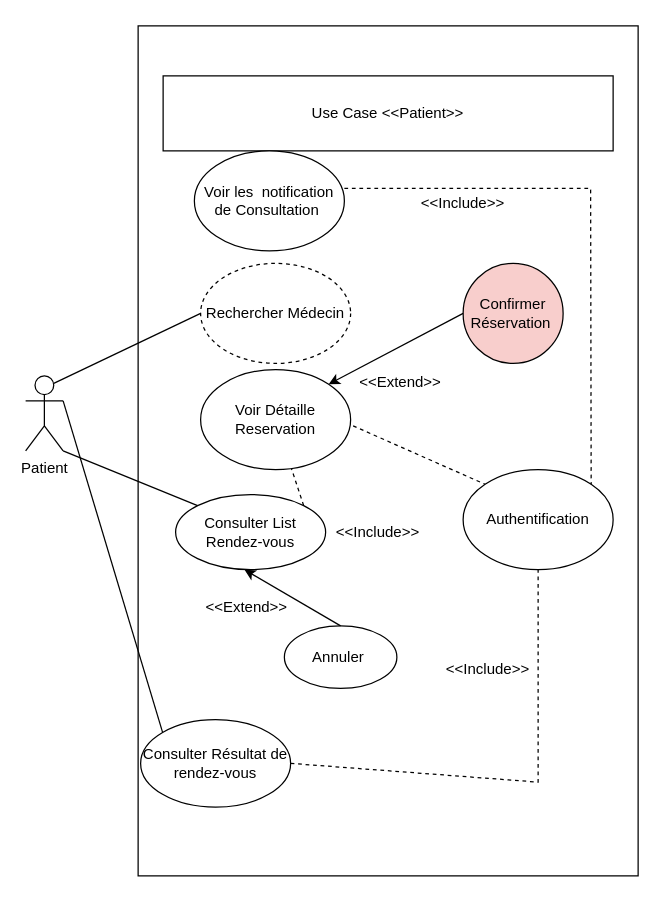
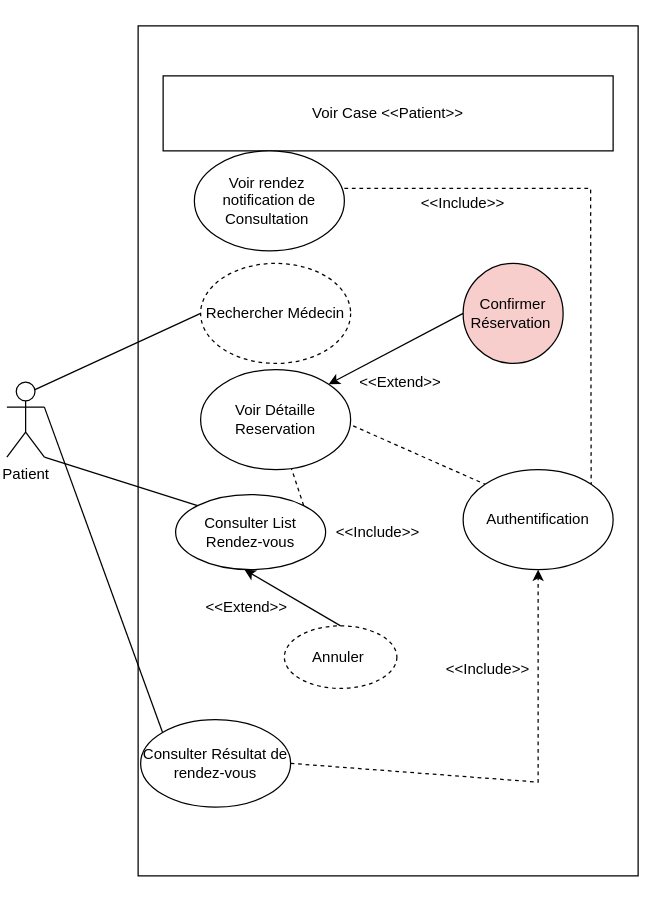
  <mxCell id="0" />
  <mxCell id="1" parent="0" />
  <mxCell id="2" value="" style="rounded=0;whiteSpace=wrap;html=1;" parent="1" vertex="1"><mxGeometry x="110" y="20" width="400" height="680" as="geometry" /></mxCell>
- <mxCell id="3" value="Use Case &amp;lt;&amp;lt;Patient&amp;gt;&amp;gt;" style="rounded=0;whiteSpace=wrap;html=1;" parent="1" vertex="1"><mxGeometry x="130" y="60" width="360" height="60" as="geometry" /></mxCell>
- <mxCell id="4" value="Patient" style="shape=umlActor;verticalLabelPosition=bottom;verticalAlign=top;html=1;outlineConnect=0;" parent="1" vertex="1"><mxGeometry x="20" y="300" width="30" height="60" as="geometry" /></mxCell>
+ <mxCell id="3" value="Voir Case &amp;lt;&amp;lt;Patient&amp;gt;&amp;gt;" style="rounded=0;whiteSpace=wrap;html=1;" parent="1" vertex="1"><mxGeometry x="130" y="60" width="360" height="60" as="geometry" /></mxCell>
+ <mxCell id="4" value="Patient" style="shape=umlActor;verticalLabelPosition=bottom;verticalAlign=top;html=1;outlineConnect=0;" parent="1" vertex="1"><mxGeometry x="5" y="305" width="30" height="60" as="geometry" /></mxCell>
  <mxCell id="5" value="Authentification" style="ellipse;whiteSpace=wrap;html=1;" parent="1" vertex="1"><mxGeometry x="370" y="375" width="120" height="80" as="geometry" /></mxCell>
  <mxCell id="6" value="Rechercher Médecin" style="ellipse;whiteSpace=wrap;html=1;dashed=1;" parent="1" vertex="1"><mxGeometry x="160" y="210" width="120" height="80" as="geometry" /></mxCell>
  <mxCell id="7" value="Voir Détaille Reservation" style="ellipse;whiteSpace=wrap;html=1;" parent="1" vertex="1"><mxGeometry x="160" y="295" width="120" height="80" as="geometry" /></mxCell>
  <mxCell id="8" value="Confirmer Réservation&amp;nbsp;" style="ellipse;whiteSpace=wrap;html=1;fillColor=#f8cecc;" parent="1" vertex="1"><mxGeometry x="370" y="210" width="80" height="80" as="geometry" /></mxCell>
  <mxCell id="9" value="" style="endArrow=classic;html=1;rounded=0;entryX=1;entryY=0;entryDx=0;entryDy=0;exitX=0;exitY=0.5;exitDx=0;exitDy=0;" parent="1" source="8" target="7" edge="1"><mxGeometry width="50" height="50" relative="1" as="geometry"><mxPoint x="335" y="260" as="sourcePoint" /><mxPoint x="285" y="310" as="targetPoint" /></mxGeometry></mxCell>
  <mxCell id="10" value="&amp;lt;&amp;lt;Extend&amp;gt;&amp;gt;" style="text;html=1;strokeColor=none;fillColor=none;align=center;verticalAlign=middle;whiteSpace=wrap;rounded=0;" parent="1" vertex="1"><mxGeometry x="290" y="290" width="60" height="30" as="geometry" /></mxCell>
  <mxCell id="11" value="" style="endArrow=none;html=1;rounded=0;entryX=0;entryY=0.5;entryDx=0;entryDy=0;exitX=0.75;exitY=0.1;exitDx=0;exitDy=0;exitPerimeter=0;" parent="1" source="4" target="6" edge="1"><mxGeometry width="50" height="50" relative="1" as="geometry"><mxPoint x="50" y="320" as="sourcePoint" /><mxPoint x="100" y="270" as="targetPoint" /></mxGeometry></mxCell>
  <mxCell id="12" value="Consulter List Rendez-vous" style="ellipse;whiteSpace=wrap;html=1;" parent="1" vertex="1"><mxGeometry x="140" y="395" width="120" height="60" as="geometry" /></mxCell>
  <mxCell id="13" value="" style="endArrow=none;html=1;rounded=0;entryX=0;entryY=0;entryDx=0;entryDy=0;exitX=1;exitY=1;exitDx=0;exitDy=0;exitPerimeter=0;" parent="1" source="4" target="12" edge="1"><mxGeometry width="50" height="50" relative="1" as="geometry"><mxPoint x="60" y="360" as="sourcePoint" /><mxPoint x="110" y="310" as="targetPoint" /></mxGeometry></mxCell>
  <mxCell id="14" value="" style="endArrow=none;dashed=1;html=1;rounded=0;exitX=1;exitY=0;exitDx=0;exitDy=0;" parent="1" source="12" target="7" edge="1"><mxGeometry width="50" height="50" relative="1" as="geometry"><mxPoint x="272" y="445" as="sourcePoint" /><mxPoint x="322" y="395" as="targetPoint" /></mxGeometry></mxCell>
  <mxCell id="15" value="&amp;lt;&amp;lt;Include&amp;gt;&amp;gt;" style="text;html=1;strokeColor=none;fillColor=none;align=center;verticalAlign=middle;whiteSpace=wrap;rounded=0;" parent="1" vertex="1"><mxGeometry x="272" y="410" width="60" height="30" as="geometry" /></mxCell>
  <mxCell id="16" value="Consulter Résultat de rendez-vous" style="ellipse;whiteSpace=wrap;html=1;" parent="1" vertex="1"><mxGeometry x="112" y="575" width="120" height="70" as="geometry" /></mxCell>
  <mxCell id="17" value="" style="endArrow=none;html=1;rounded=0;exitX=0;exitY=0;exitDx=0;exitDy=0;entryX=1;entryY=0.333;entryDx=0;entryDy=0;entryPerimeter=0;" parent="1" source="16" target="4" edge="1"><mxGeometry width="50" height="50" relative="1" as="geometry"><mxPoint x="0" y="440" as="sourcePoint" /><mxPoint x="50" y="390" as="targetPoint" /></mxGeometry></mxCell>
- <mxCell id="18" value="Annuler&amp;nbsp;" style="ellipse;whiteSpace=wrap;html=1;" parent="1" vertex="1"><mxGeometry x="227" y="500" width="90" height="50" as="geometry" /></mxCell>
+ <mxCell id="18" value="Annuler&amp;nbsp;" style="ellipse;whiteSpace=wrap;html=1;dashed=1;" parent="1" vertex="1"><mxGeometry x="227" y="500" width="90" height="50" as="geometry" /></mxCell>
  <mxCell id="19" value="" style="endArrow=classic;html=1;rounded=0;entryX=0.5;entryY=0;entryDx=0;entryDy=0;exitX=0.5;exitY=0;exitDx=0;exitDy=0;" parent="1" source="18" edge="1"><mxGeometry width="50" height="50" relative="1" as="geometry"><mxPoint x="245" y="405" as="sourcePoint" /><mxPoint x="195" y="455" as="targetPoint" /></mxGeometry></mxCell>
  <mxCell id="20" value="&amp;lt;&amp;lt;Extend&amp;gt;&amp;gt;" style="text;html=1;strokeColor=none;fillColor=none;align=center;verticalAlign=middle;whiteSpace=wrap;rounded=0;" parent="1" vertex="1"><mxGeometry x="167" y="470" width="60" height="30" as="geometry" /></mxCell>
- <mxCell id="21" value="Voir les&amp;nbsp; notification de Consultation&amp;nbsp;" style="ellipse;whiteSpace=wrap;html=1;" parent="1" vertex="1"><mxGeometry x="155" y="120" width="120" height="80" as="geometry" /></mxCell>
+ <mxCell id="21" value="Voir rendez&amp;nbsp; notification de Consultation&amp;nbsp;" style="ellipse;whiteSpace=wrap;html=1;" parent="1" vertex="1"><mxGeometry x="155" y="120" width="120" height="80" as="geometry" /></mxCell>
  <mxCell id="22" value="" style="endArrow=none;dashed=1;html=1;rounded=0;entryX=1;entryY=0;entryDx=0;entryDy=0;" parent="1" target="5" edge="1"><mxGeometry width="50" height="50" relative="1" as="geometry"><mxPoint x="275" y="150" as="sourcePoint" /><mxPoint x="325" y="100" as="targetPoint" /><Array as="points"><mxPoint x="472" y="150" /></Array></mxGeometry></mxCell>
  <mxCell id="23" value="&amp;lt;&amp;lt;Include&amp;gt;&amp;gt;" style="text;html=1;strokeColor=none;fillColor=none;align=center;verticalAlign=middle;whiteSpace=wrap;rounded=0;" parent="1" vertex="1"><mxGeometry x="340" y="146.5" width="60" height="30" as="geometry" /></mxCell>
- <mxCell id="24" value="" style="endArrow=none;dashed=1;html=1;rounded=0;entryX=0.5;entryY=1;entryDx=0;entryDy=0;exitX=1;exitY=0.5;exitDx=0;exitDy=0;" edge="1" parent="1" source="16" target="5"><mxGeometry width="50" height="50" relative="1" as="geometry"><mxPoint x="250" y="420" as="sourcePoint" /><mxPoint x="300" y="370" as="targetPoint" /><Array as="points"><mxPoint x="430" y="625" /></Array></mxGeometry></mxCell>
+ <mxCell id="24" value="" style="endArrow=classic;dashed=1;html=1;rounded=0;entryX=0.5;entryY=1;entryDx=0;entryDy=0;exitX=1;exitY=0.5;exitDx=0;exitDy=0;" edge="1" parent="1" source="16" target="5"><mxGeometry width="50" height="50" relative="1" as="geometry"><mxPoint x="250" y="420" as="sourcePoint" /><mxPoint x="300" y="370" as="targetPoint" /><Array as="points"><mxPoint x="430" y="625" /></Array></mxGeometry></mxCell>
  <mxCell id="25" value="&amp;lt;&amp;lt;Include&amp;gt;&amp;gt;" style="text;html=1;strokeColor=none;fillColor=none;align=center;verticalAlign=middle;whiteSpace=wrap;rounded=0;" vertex="1" parent="1"><mxGeometry x="360" y="520" width="60" height="30" as="geometry" /></mxCell>
  <mxCell id="26" value="" style="endArrow=none;dashed=1;html=1;rounded=0;entryX=0;entryY=0;entryDx=0;entryDy=0;" edge="1" parent="1" target="5"><mxGeometry width="50" height="50" relative="1" as="geometry"><mxPoint x="282" y="340" as="sourcePoint" /><mxPoint x="332" y="290" as="targetPoint" /></mxGeometry></mxCell>
